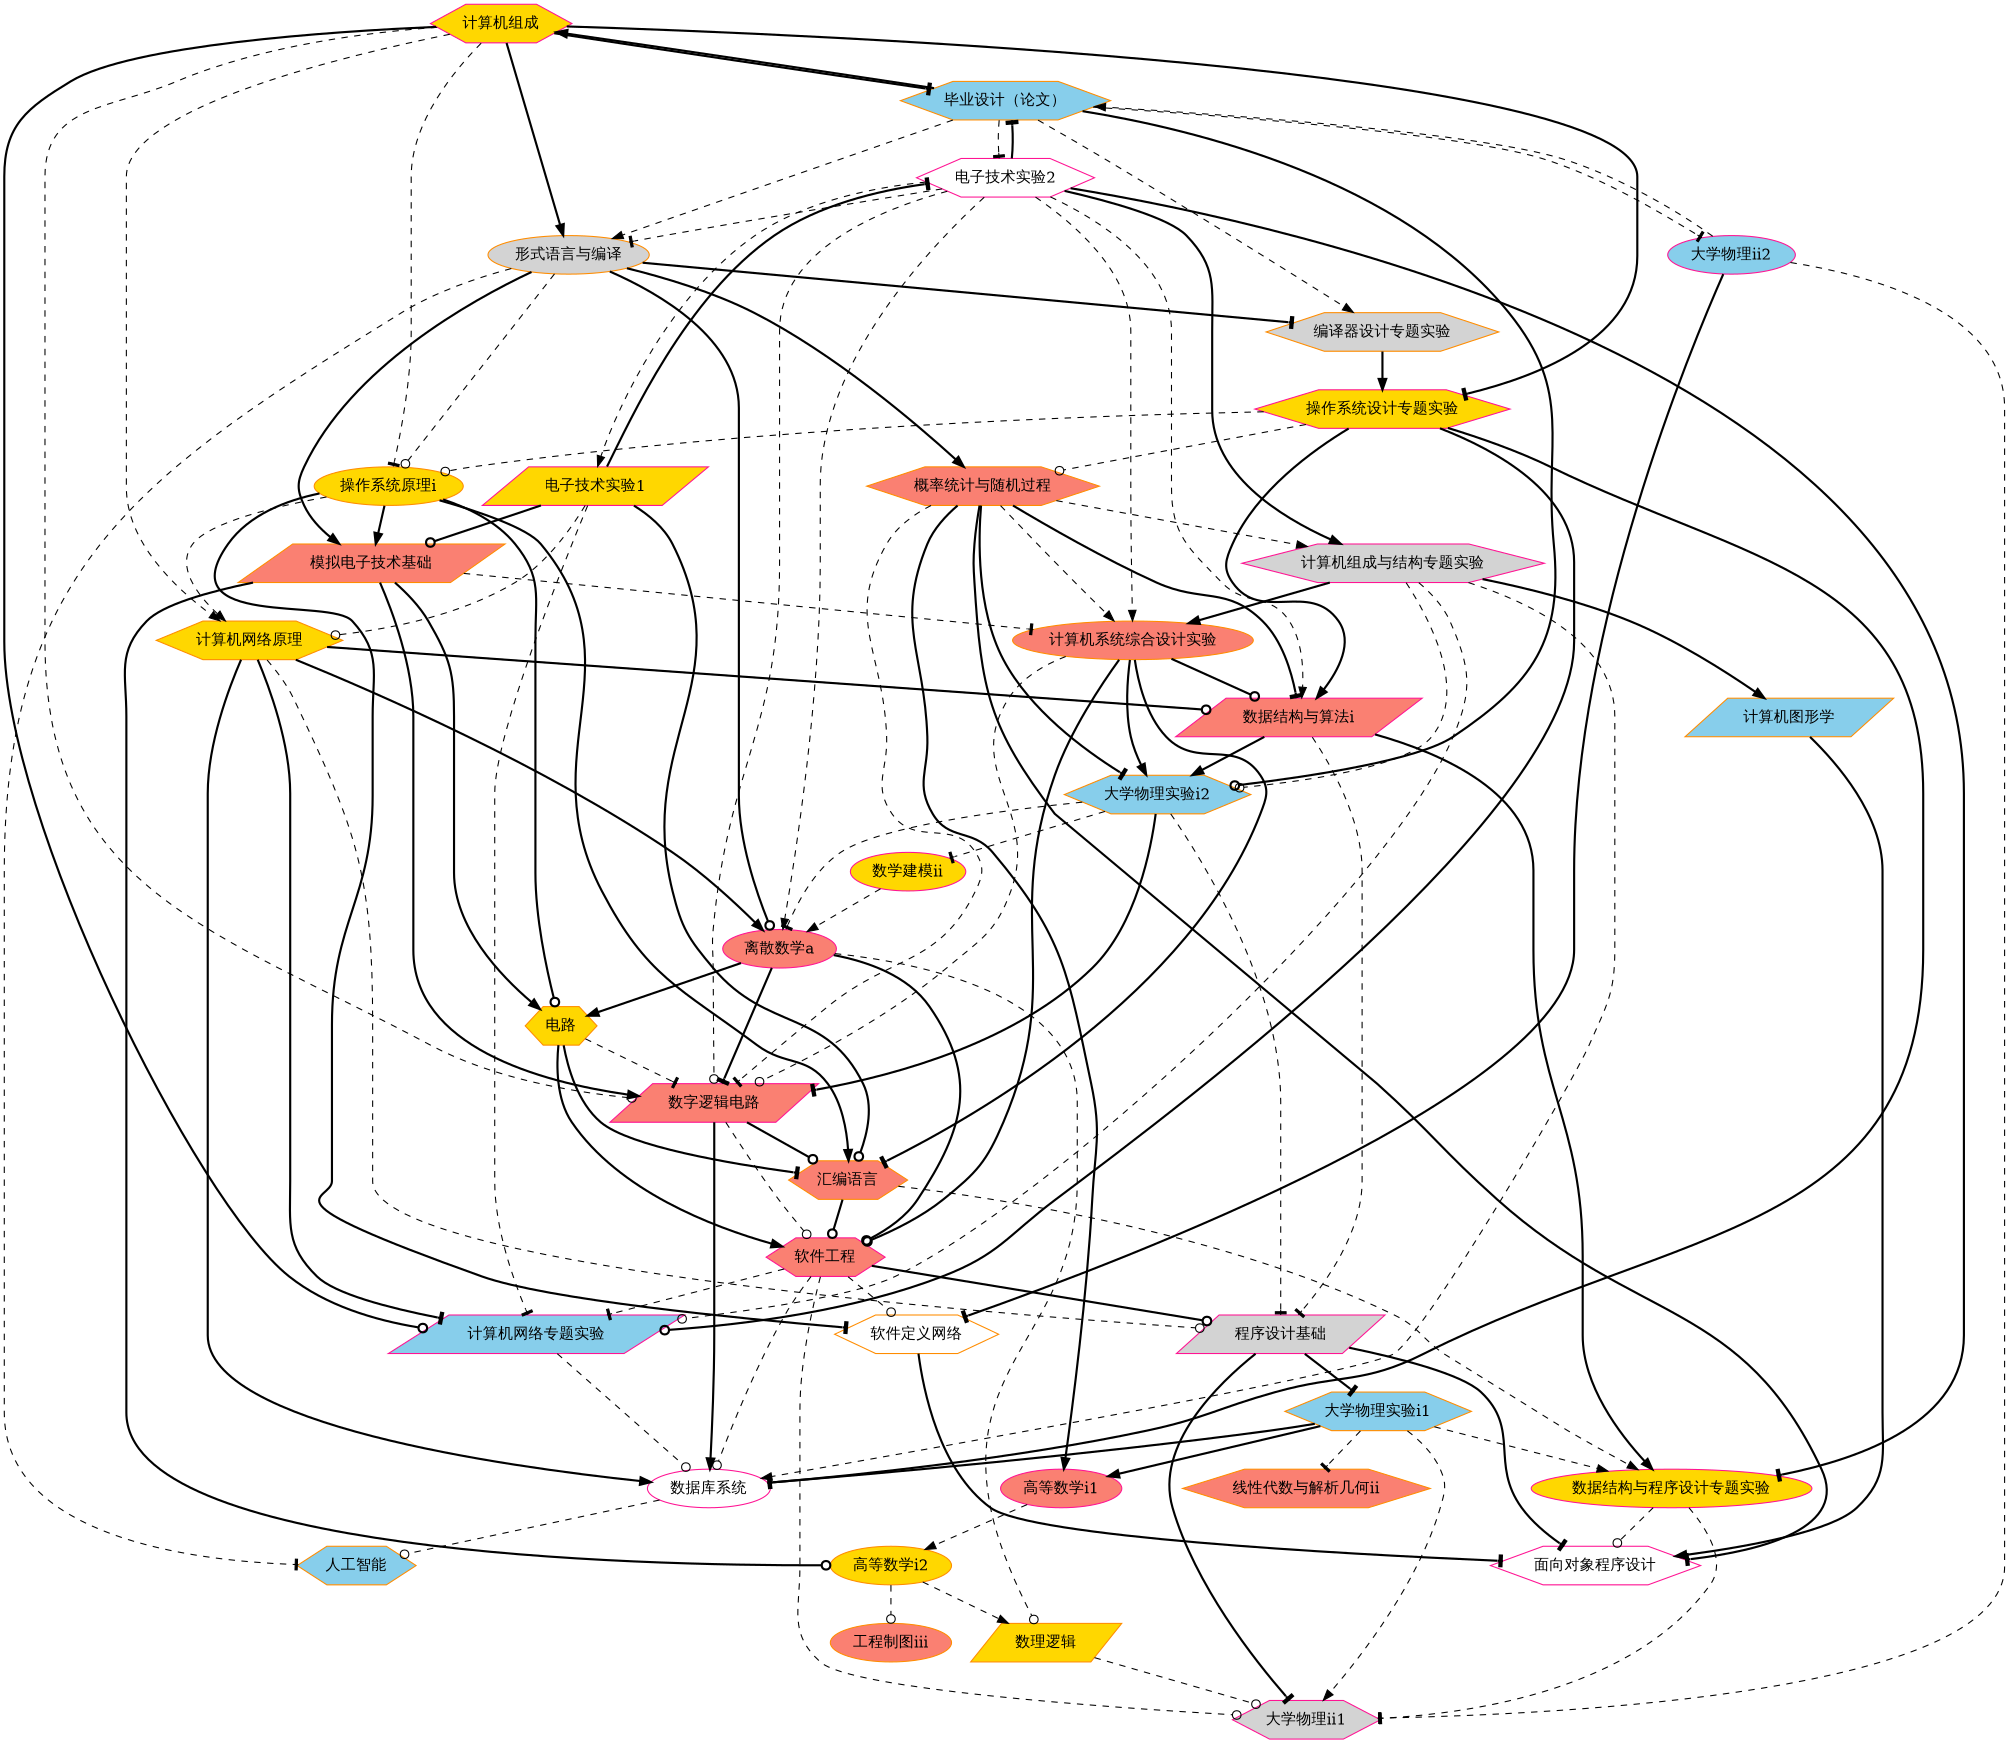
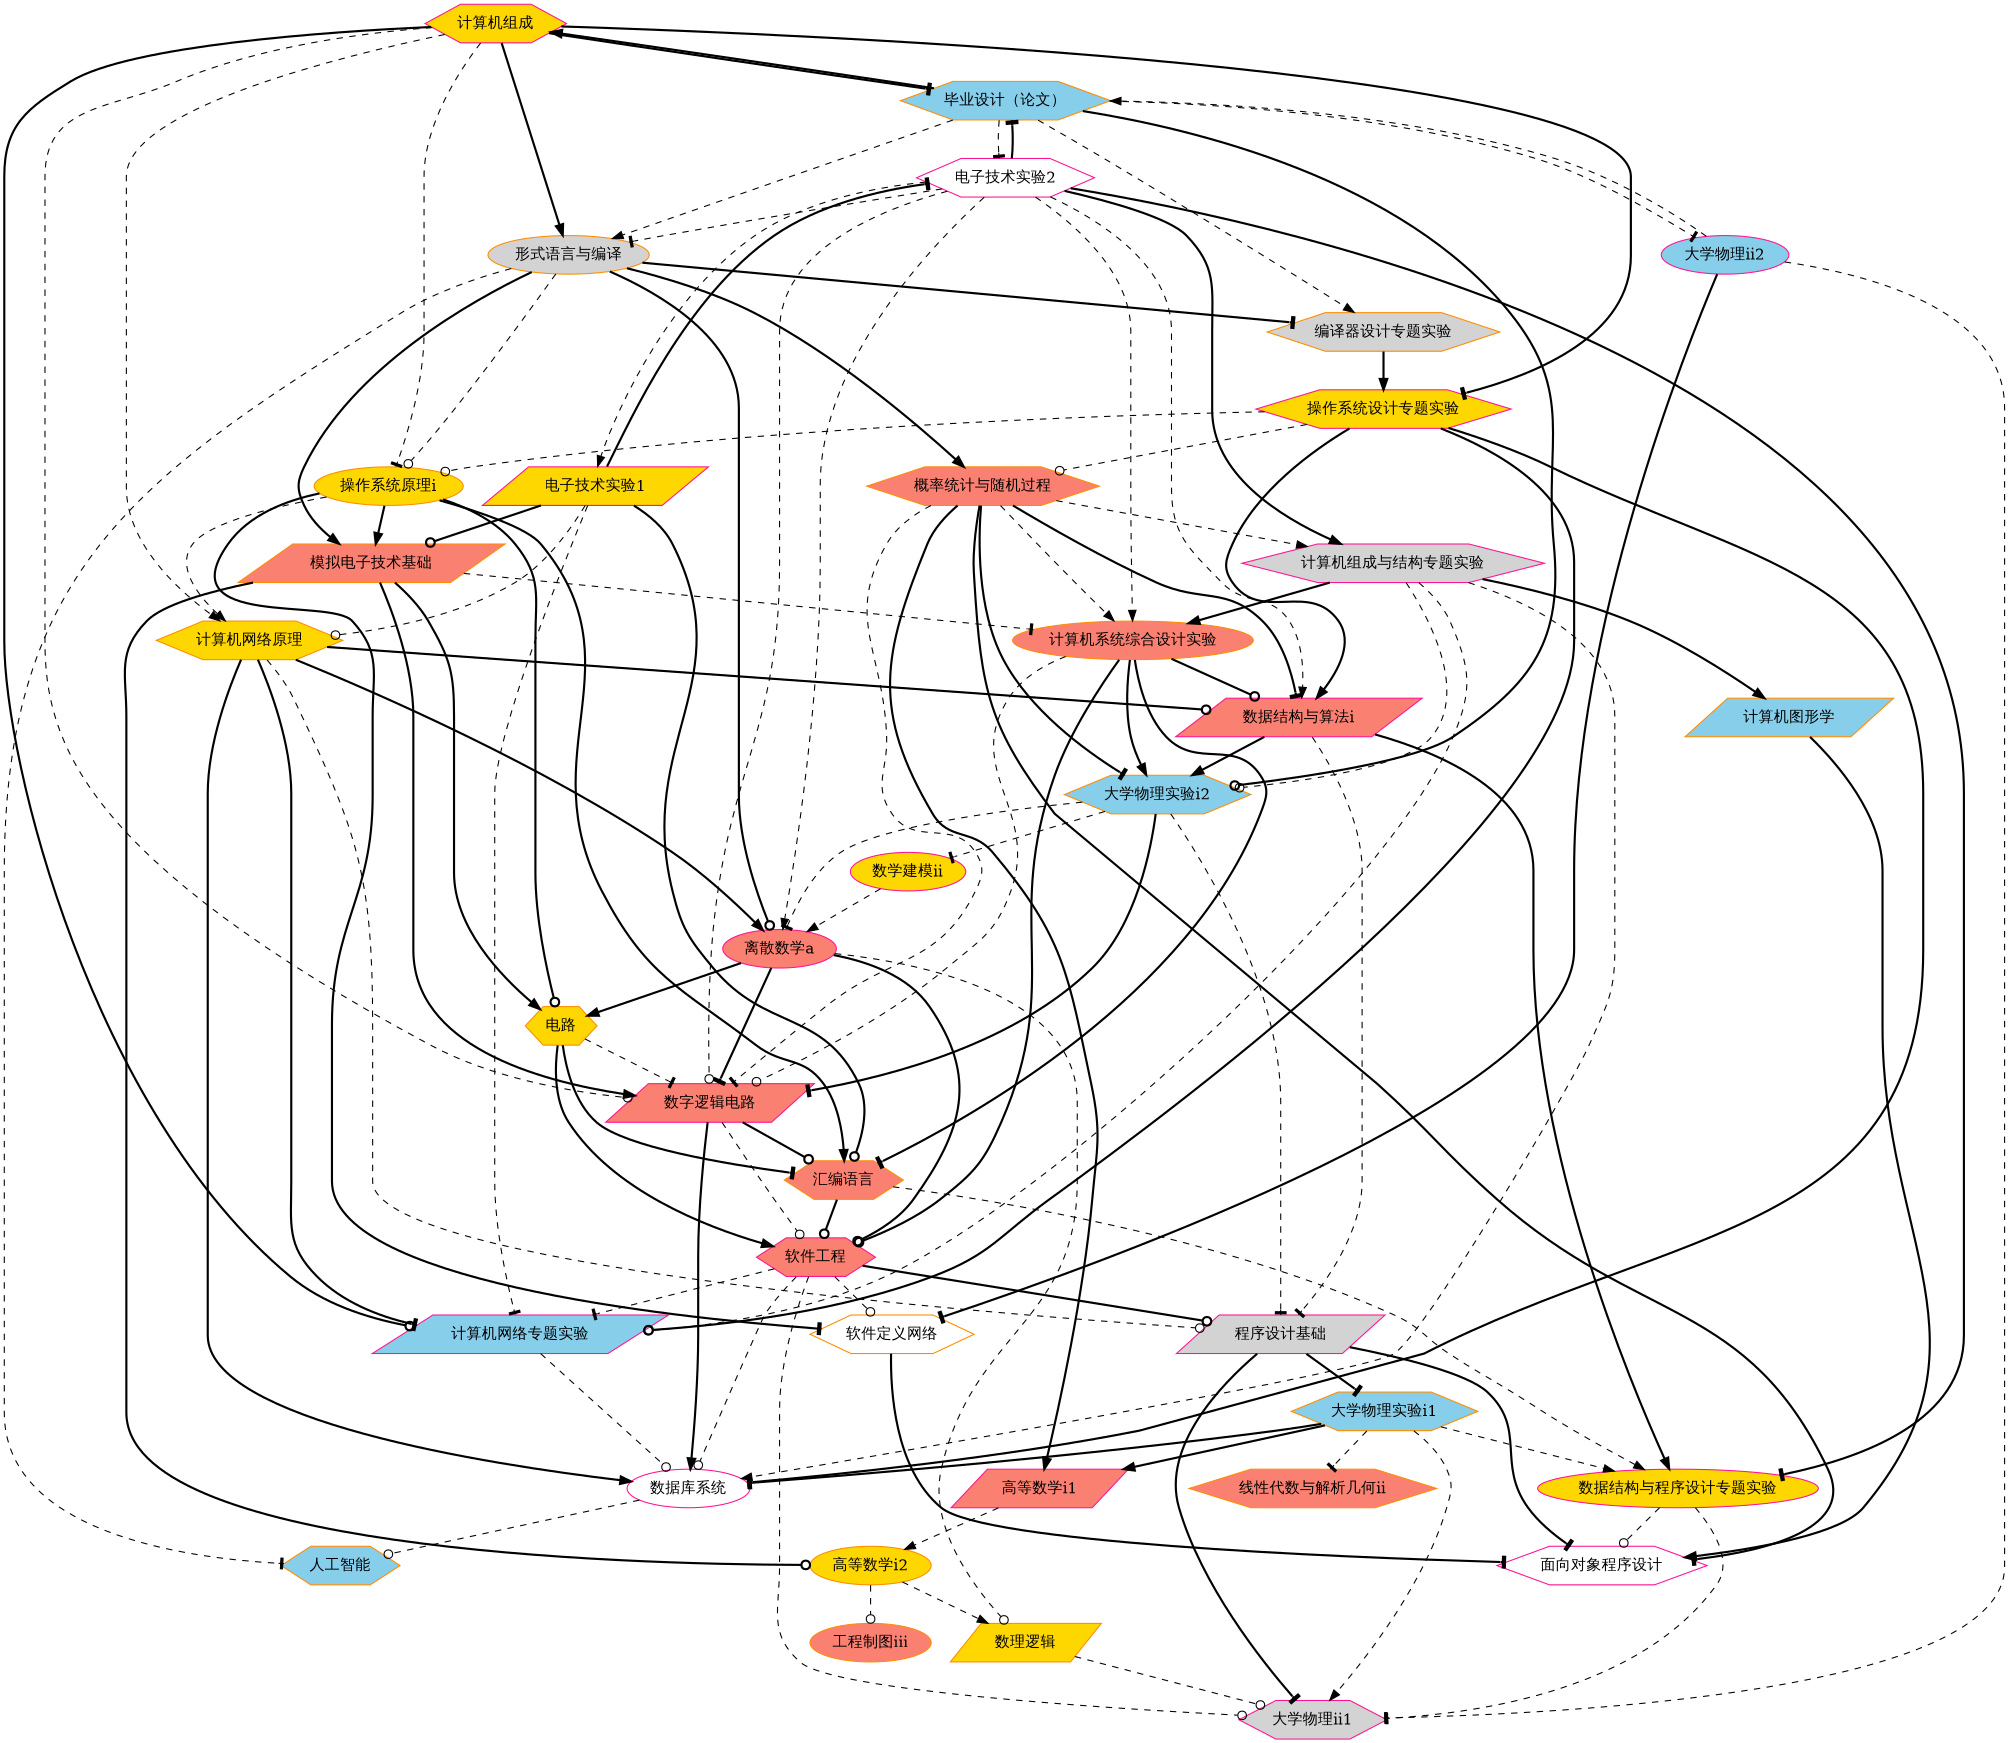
  strict digraph {
    node [color=darkorange fillcolor=salmon shape=hexagon style=filled]
    edge [arrowhead=normal style=bold weight=1]
-   "高等数学i1" [color=deeppink shape=ellipse]
+   "高等数学i1" [color=deeppink shape=parallelogram]
    "高等数学i2" [fillcolor=gold shape=ellipse]
    "工程制图iii" [shape=ellipse]
    "数理逻辑" [fillcolor=gold shape=parallelogram]
    "大学物理ii1" [color=deeppink fillcolor=lightgrey]
    "大学物理实验i1" [fillcolor=skyblue]
    "线性代数与解析几何ii"
    "数据结构与程序设计专题实验" [color=deeppink fillcolor=gold shape=ellipse]
    "数据库系统" [color=deeppink fillcolor=white shape=ellipse]
    "面向对象程序设计" [color=deeppink fillcolor=white]
    "人工智能" [fillcolor=skyblue]
    "程序设计基础" [color=deeppink fillcolor=lightgrey shape=parallelogram]
    "电路" [fillcolor=gold]
    "数字逻辑电路" [color=deeppink shape=parallelogram]
    "汇编语言"
    "软件工程" [color=deeppink]
    "软件定义网络" [fillcolor=white]
    "计算机网络专题实验" [color=deeppink fillcolor=skyblue shape=parallelogram]
    "概率统计与随机过程"
    "数据结构与算法i" [color=deeppink shape=parallelogram]
    "大学物理实验i2" [fillcolor=skyblue]
    "计算机组成与结构专题实验" [color=deeppink fillcolor=lightgrey]
    "计算机系统综合设计实验" [shape=ellipse]
    "离散数学a" [color=deeppink shape=ellipse]
    "数学建模ii" [color=deeppink fillcolor=gold shape=ellipse]
    "计算机图形学" [fillcolor=skyblue shape=parallelogram]
    "大学物理ii2" [color=deeppink fillcolor=skyblue shape=ellipse]
    "毕业设计（论文）" [fillcolor=skyblue]
    "形式语言与编译" [fillcolor=lightgrey shape=ellipse]
    "编译器设计专题实验" [fillcolor=lightgrey]
    "电子技术实验2" [color=deeppink fillcolor=white]
    "计算机组成" [color=deeppink fillcolor=gold]
    "模拟电子技术基础" [shape=parallelogram]
    "操作系统原理i" [fillcolor=gold shape=ellipse]
    "操作系统设计专题实验" [color=deeppink fillcolor=gold]
    "电子技术实验1" [color=deeppink fillcolor=gold shape=parallelogram]
    "计算机网络原理" [fillcolor=gold]
    "高等数学i1" -> "高等数学i2" [style=dashed]
    "高等数学i2" -> "工程制图iii" [arrowhead=odot style=dashed]
    "高等数学i2" -> "数理逻辑" [style=dashed]
    "数理逻辑" -> "大学物理ii1" [arrowhead=odot style=dashed]
    "大学物理实验i1" -> "高等数学i1"
    "大学物理实验i1" -> "大学物理ii1" [style=dashed]
    "大学物理实验i1" -> "线性代数与解析几何ii" [arrowhead=tee style=dashed]
    "大学物理实验i1" -> "数据结构与程序设计专题实验" [style=dashed]
    "大学物理实验i1" -> "数据库系统" [arrowhead=tee]
    "数据结构与程序设计专题实验" -> "大学物理ii1" [arrowhead=tee style=dashed]
    "数据结构与程序设计专题实验" -> "面向对象程序设计" [arrowhead=odot style=dashed]
    "数据库系统" -> "人工智能" [arrowhead=odot style=dashed]
    "程序设计基础" -> "大学物理ii1" [arrowhead=tee]
    "程序设计基础" -> "大学物理实验i1" [arrowhead=tee]
    "程序设计基础" -> "面向对象程序设计" [arrowhead=tee]
    "电路" -> "数字逻辑电路" [arrowhead=tee style=dashed]
    "电路" -> "汇编语言" [arrowhead=tee]
    "电路" -> "软件工程"
    "数字逻辑电路" -> "数据库系统"
    "数字逻辑电路" -> "汇编语言" [arrowhead=odot]
    "数字逻辑电路" -> "软件工程" [arrowhead=odot style=dashed]
    "汇编语言" -> "数据结构与程序设计专题实验" [style=dashed]
    "汇编语言" -> "软件工程" [arrowhead=odot]
    "软件工程" -> "大学物理ii1" [arrowhead=odot style=dashed]
    "软件工程" -> "数据库系统" [arrowhead=odot style=dashed]
    "软件工程" -> "程序设计基础" [arrowhead=odot]
    "软件工程" -> "软件定义网络" [arrowhead=odot style=dashed]
    "软件工程" -> "计算机网络专题实验" [arrowhead=tee style=dashed]
    "软件定义网络" -> "面向对象程序设计" [arrowhead=tee]
    "计算机网络专题实验" -> "数据库系统" [arrowhead=odot style=dashed]
    "概率统计与随机过程" -> "高等数学i1"
    "概率统计与随机过程" -> "面向对象程序设计" [arrowhead=tee]
    "概率统计与随机过程" -> "数字逻辑电路" [arrowhead=tee style=dashed]
    "概率统计与随机过程" -> "数据结构与算法i" [arrowhead=tee]
    "概率统计与随机过程" -> "大学物理实验i2" [arrowhead=tee]
    "概率统计与随机过程" -> "计算机组成与结构专题实验" [style=dashed]
    "概率统计与随机过程" -> "计算机系统综合设计实验" [style=dashed]
    "数据结构与算法i" -> "数据结构与程序设计专题实验"
    "数据结构与算法i" -> "程序设计基础" [arrowhead=tee style=dashed]
    "数据结构与算法i" -> "大学物理实验i2"
    "大学物理实验i2" -> "程序设计基础" [arrowhead=tee style=dashed]
    "大学物理实验i2" -> "数字逻辑电路" [arrowhead=tee]
    "大学物理实验i2" -> "离散数学a" [arrowhead=tee style=dashed]
    "大学物理实验i2" -> "数学建模ii" [arrowhead=tee style=dashed]
    "计算机组成与结构专题实验" -> "数据库系统" [style=dashed]
    "计算机组成与结构专题实验" -> "计算机网络专题实验" [arrowhead=odot style=dashed]
    "计算机组成与结构专题实验" -> "大学物理实验i2" [arrowhead=odot style=dashed]
    "计算机组成与结构专题实验" -> "计算机系统综合设计实验"
    "计算机组成与结构专题实验" -> "计算机图形学"
    "计算机系统综合设计实验" -> "数字逻辑电路" [arrowhead=odot style=dashed]
    "计算机系统综合设计实验" -> "汇编语言" [arrowhead=tee]
    "计算机系统综合设计实验" -> "软件工程" [arrowhead=odot]
    "计算机系统综合设计实验" -> "数据结构与算法i" [arrowhead=odot]
    "计算机系统综合设计实验" -> "大学物理实验i2"
    "离散数学a" -> "数理逻辑" [arrowhead=odot style=dashed]
    "离散数学a" -> "电路"
    "离散数学a" -> "数字逻辑电路" [arrowhead=tee]
    "离散数学a" -> "软件工程" [arrowhead=odot]
    "数学建模ii" -> "离散数学a" [style=dashed]
    "计算机图形学" -> "面向对象程序设计"
    "大学物理ii2" -> "大学物理ii1" [arrowhead=tee style=dashed]
    "大学物理ii2" -> "软件定义网络" [arrowhead=tee]
    "大学物理ii2" -> "毕业设计（论文）" [style=dashed]
    "毕业设计（论文）" -> "大学物理实验i2" [arrowhead=odot]
    "毕业设计（论文）" -> "大学物理ii2" [arrowhead=tee style=dashed]
    "毕业设计（论文）" -> "形式语言与编译" [style=dashed]
    "毕业设计（论文）" -> "编译器设计专题实验" [style=dashed]
    "毕业设计（论文）" -> "电子技术实验2" [arrowhead=tee style=dashed]
    "毕业设计（论文）" -> "计算机组成"
    "形式语言与编译" -> "人工智能" [arrowhead=tee style=dashed]
    "形式语言与编译" -> "概率统计与随机过程"
    "形式语言与编译" -> "离散数学a" [arrowhead=odot]
    "形式语言与编译" -> "编译器设计专题实验" [arrowhead=tee]
    "形式语言与编译" -> "模拟电子技术基础"
    "形式语言与编译" -> "操作系统原理i" [arrowhead=odot style=dashed]
    "编译器设计专题实验" -> "操作系统设计专题实验"
    "电子技术实验2" -> "数据结构与程序设计专题实验" [arrowhead=tee]
    "电子技术实验2" -> "数字逻辑电路" [arrowhead=odot style=dashed]
    "电子技术实验2" -> "数据结构与算法i" [style=dashed]
    "电子技术实验2" -> "计算机组成与结构专题实验"
    "电子技术实验2" -> "计算机系统综合设计实验" [style=dashed]
    "电子技术实验2" -> "离散数学a" [style=dashed]
    "电子技术实验2" -> "毕业设计（论文）" [arrowhead=tee]
    "电子技术实验2" -> "形式语言与编译" [arrowhead=tee style=dashed]
    "电子技术实验2" -> "电子技术实验1" [style=dashed]
    "计算机组成" -> "数字逻辑电路" [arrowhead=odot style=dashed]
    "计算机组成" -> "计算机网络专题实验" [arrowhead=odot]
    "计算机组成" -> "毕业设计（论文）" [arrowhead=tee]
    "计算机组成" -> "形式语言与编译"
    "计算机组成" -> "操作系统原理i" [arrowhead=tee style=dashed]
    "计算机组成" -> "操作系统设计专题实验" [arrowhead=tee]
    "计算机组成" -> "计算机网络原理" [style=dashed]
    "模拟电子技术基础" -> "高等数学i2" [arrowhead=odot]
    "模拟电子技术基础" -> "电路"
    "模拟电子技术基础" -> "数字逻辑电路"
    "模拟电子技术基础" -> "计算机系统综合设计实验" [arrowhead=tee style=dashed]
    "操作系统原理i" -> "电路" [arrowhead=odot]
    "操作系统原理i" -> "汇编语言"
    "操作系统原理i" -> "软件定义网络" [arrowhead=tee]
    "操作系统原理i" -> "模拟电子技术基础"
    "操作系统原理i" -> "计算机网络原理" [style=dashed]
    "操作系统设计专题实验" -> "数据库系统" [arrowhead=tee]
    "操作系统设计专题实验" -> "计算机网络专题实验" [arrowhead=odot]
    "操作系统设计专题实验" -> "概率统计与随机过程" [arrowhead=odot style=dashed]
    "操作系统设计专题实验" -> "数据结构与算法i"
    "操作系统设计专题实验" -> "操作系统原理i" [arrowhead=odot style=dashed]
    "电子技术实验1" -> "汇编语言" [arrowhead=odot]
    "电子技术实验1" -> "计算机网络专题实验" [arrowhead=tee style=dashed]
    "电子技术实验1" -> "电子技术实验2" [arrowhead=tee]
    "电子技术实验1" -> "模拟电子技术基础" [arrowhead=odot]
    "电子技术实验1" -> "计算机网络原理" [arrowhead=odot style=dashed]
    "计算机网络原理" -> "数据库系统"
    "计算机网络原理" -> "程序设计基础" [arrowhead=odot style=dashed]
    "计算机网络原理" -> "计算机网络专题实验" [arrowhead=tee]
    "计算机网络原理" -> "数据结构与算法i" [arrowhead=odot]
    "计算机网络原理" -> "离散数学a"
  }
